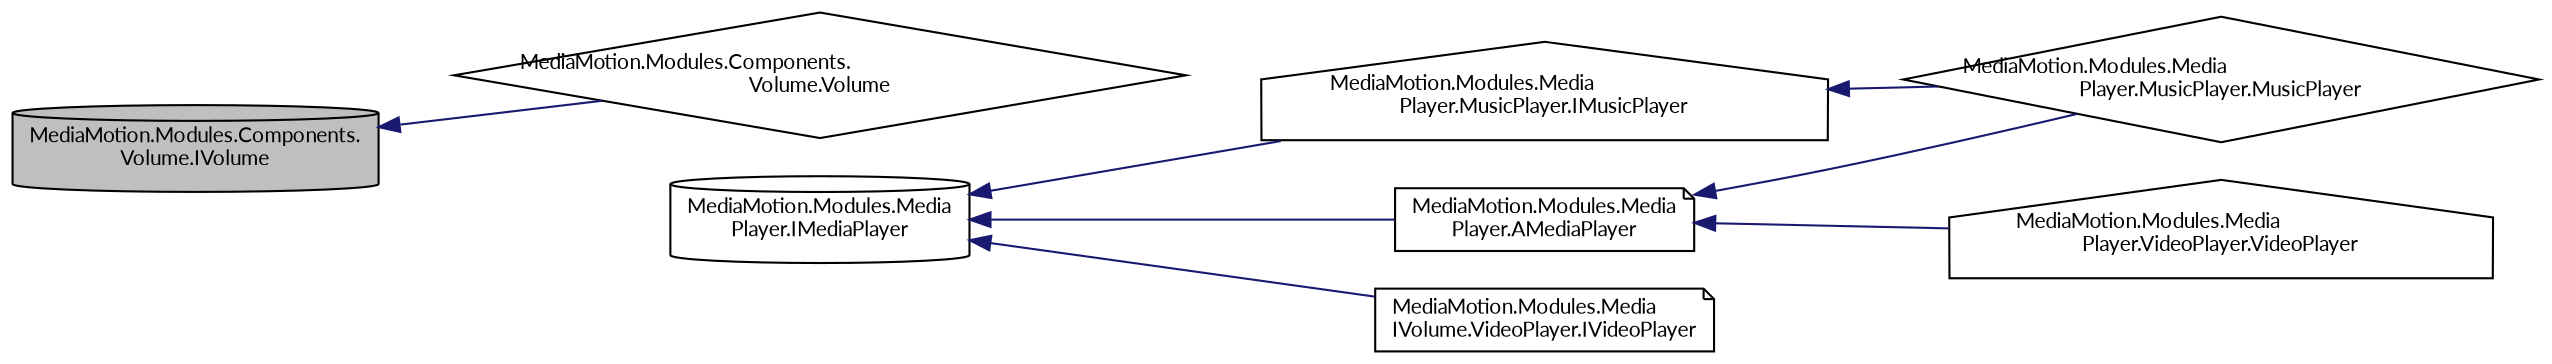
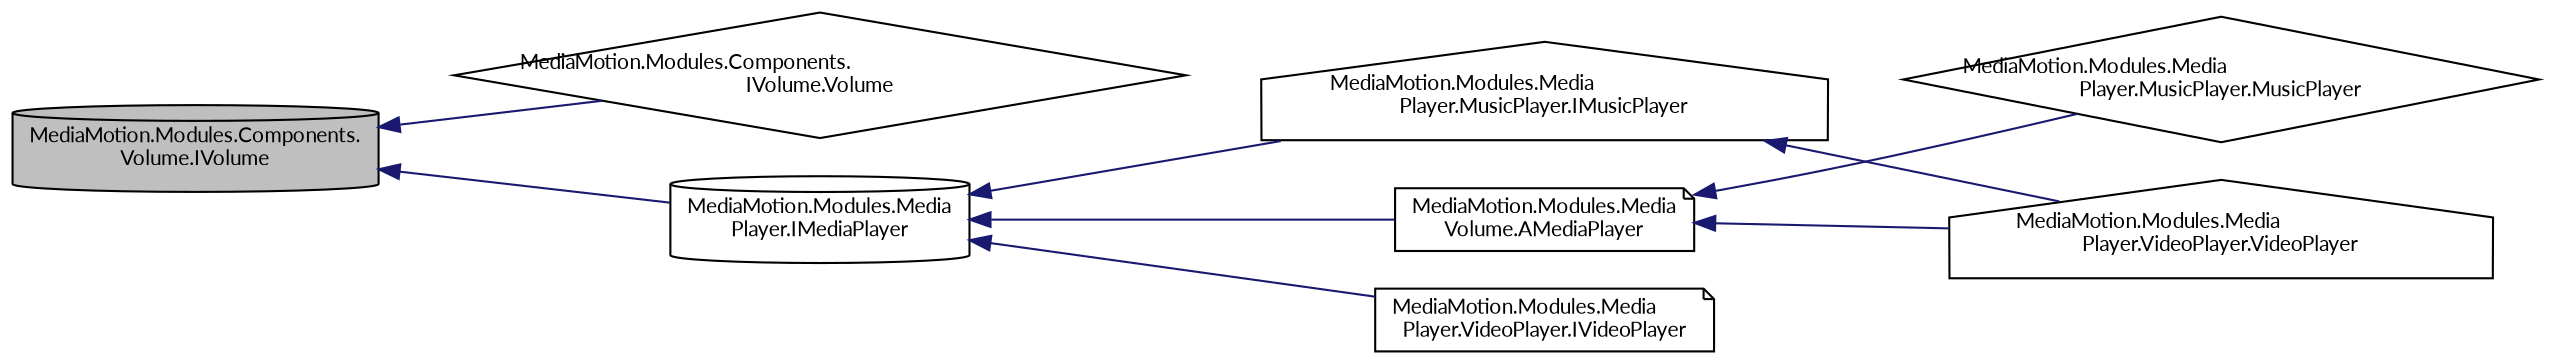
  digraph {
    fontname=Lato
    rankdir=LR
    node [color=black fillcolor=white fontname=Lato fontsize=10 shape=cylinder style=filled]
    edge [color=midnightblue dir=back fontname=Lato fontsize=10 labelfontname=Helvetica labelfontsize=10 style=solid]
    n1 [fillcolor=grey75 fontcolor=black height=0.2 label="MediaMotion.Modules.Components.\lVolume.IVolume" width=0.4]
-   n2 [height=0.2 label="MediaMotion.Modules.Components.\lVolume.Volume" shape=diamond width=0.4]
+   n2 [height=0.2 label="MediaMotion.Modules.Components.\lIVolume.Volume" shape=diamond width=0.4]
    n3 [height=0.2 label="MediaMotion.Modules.Media\lPlayer.IMediaPlayer" width=0.4]
-   n4 [height=0.2 label="MediaMotion.Modules.Media\lPlayer.AMediaPlayer" shape=note width=0.4]
+   n4 [height=0.2 label="MediaMotion.Modules.Media\lVolume.AMediaPlayer" shape=note width=0.4]
    n5 [height=0.2 label="MediaMotion.Modules.Media\lPlayer.MusicPlayer.IMusicPlayer" shape=house width=0.4]
-   n6 [height=0.2 label="MediaMotion.Modules.Media\lIVolume.VideoPlayer.IVideoPlayer" shape=note width=0.4]
+   n6 [height=0.2 label="MediaMotion.Modules.Media\lPlayer.VideoPlayer.IVideoPlayer" shape=note width=0.4]
    n7 [height=0.2 label="MediaMotion.Modules.Media\lPlayer.MusicPlayer.MusicPlayer" shape=diamond width=0.4]
    n8 [height=0.2 label="MediaMotion.Modules.Media\lPlayer.VideoPlayer.VideoPlayer" shape=house width=0.4]
    n1 -> n2
+   n1 -> n3
    n3 -> n4
    n3 -> n5
    n3 -> n6
    n4 -> n7
    n4 -> n8
-   n5 -> n7
+   n5 -> n8
  }
